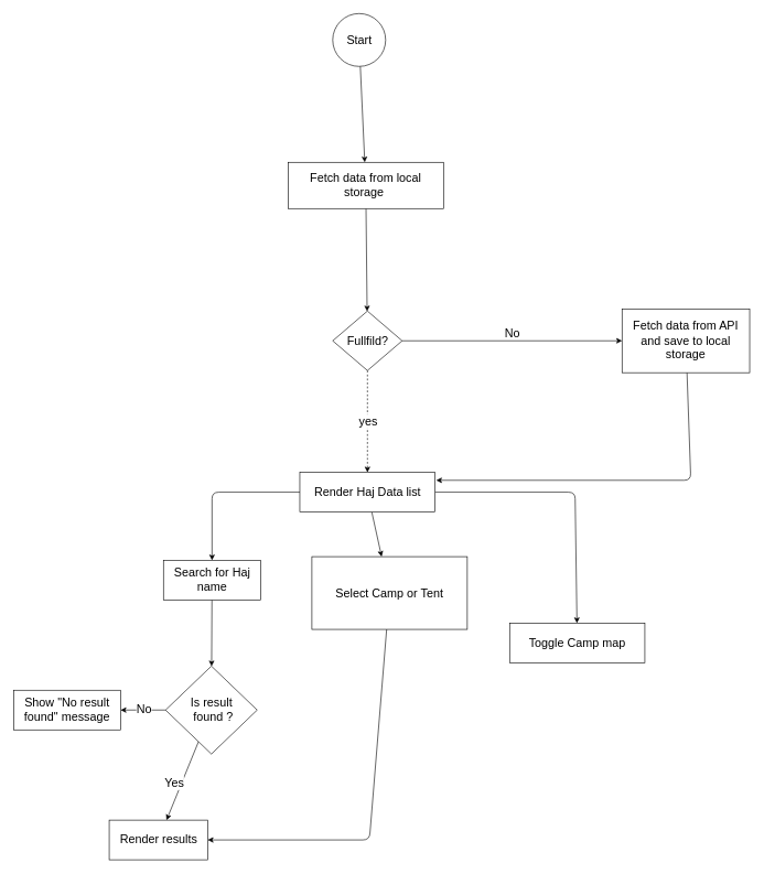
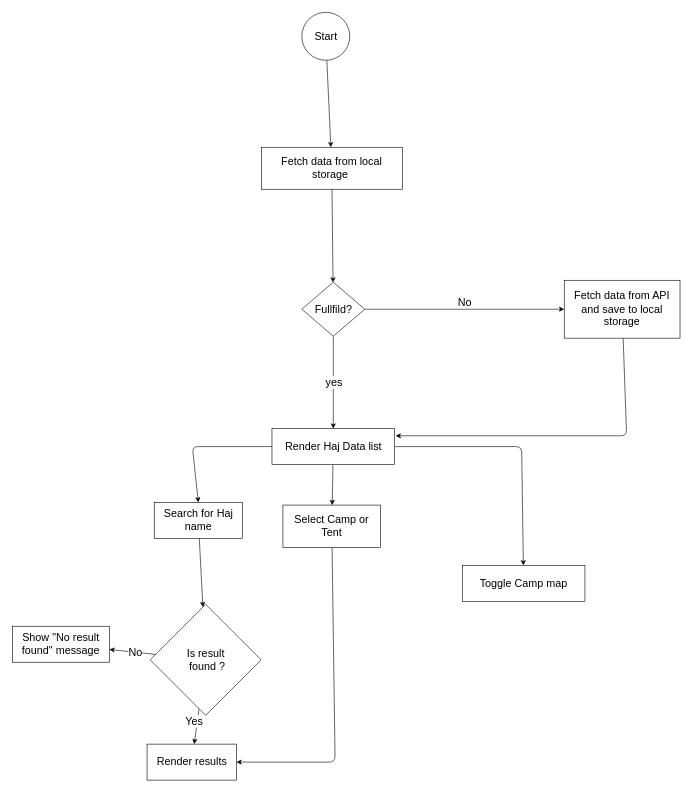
  <mxCell id="0" />
  <mxCell id="1" parent="0" />
  <mxCell id="2" value="" style="edgeStyle=none;html=1;" parent="1" source="3" target="9" edge="1"><mxGeometry relative="1" as="geometry"><mxPoint x="515" y="269" as="targetPoint" /></mxGeometry></mxCell>
  <mxCell id="3" value="&lt;font style=&quot;font-size: 18px;&quot;&gt;Start&lt;/font&gt;" style="ellipse;whiteSpace=wrap;html=1;aspect=fixed;" parent="1" vertex="1"><mxGeometry x="502.5" y="20" width="80" height="80" as="geometry" /></mxCell>
- <mxCell id="4" value="" style="edgeStyle=none;html=1;fontSize=18;dashed=1;" parent="1" source="7" target="13" edge="1"><mxGeometry relative="1" as="geometry" /></mxCell>
+ <mxCell id="4" value="" style="edgeStyle=none;html=1;fontSize=18;" parent="1" source="7" target="13" edge="1"><mxGeometry relative="1" as="geometry" /></mxCell>
  <mxCell id="5" value="yes" style="edgeLabel;html=1;align=center;verticalAlign=middle;resizable=0;points=[];fontSize=18;" parent="4" vertex="1" connectable="0"><mxGeometry x="0.382" y="-1" relative="1" as="geometry"><mxPoint x="1" y="-30" as="offset" /></mxGeometry></mxCell>
  <mxCell id="6" value="" style="edgeStyle=none;html=1;fontSize=18;" parent="1" source="7" target="15" edge="1"><mxGeometry relative="1" as="geometry" /></mxCell>
  <mxCell id="7" value="Fullfild?" style="rhombus;whiteSpace=wrap;html=1;fontSize=18;" parent="1" vertex="1"><mxGeometry x="502.5" y="470" width="105" height="90" as="geometry" /></mxCell>
  <mxCell id="8" value="" style="edgeStyle=none;html=1;fontSize=18;" parent="1" source="9" target="7" edge="1"><mxGeometry relative="1" as="geometry" /></mxCell>
  <mxCell id="9" value="Fetch data from local storage&amp;nbsp;" style="rounded=0;whiteSpace=wrap;html=1;fontSize=18;" parent="1" vertex="1"><mxGeometry x="435" y="245" width="235" height="70" as="geometry" /></mxCell>
  <mxCell id="10" value="" style="edgeStyle=none;html=1;fontSize=18;" parent="1" source="13" target="20" edge="1"><mxGeometry relative="1" as="geometry" /></mxCell>
  <mxCell id="11" value="" style="edgeStyle=none;html=1;" edge="1" parent="1" source="13" target="28"><mxGeometry relative="1" as="geometry"><Array as="points"><mxPoint x="869" y="744" /></Array></mxGeometry></mxCell>
  <mxCell id="12" style="edgeStyle=none;html=1;entryX=0.5;entryY=0;entryDx=0;entryDy=0;" edge="1" parent="1" source="13" target="18"><mxGeometry relative="1" as="geometry"><Array as="points"><mxPoint x="320" y="744" /></Array></mxGeometry></mxCell>
  <mxCell id="13" value="Render Haj Data list" style="whiteSpace=wrap;html=1;fontSize=18;" parent="1" vertex="1"><mxGeometry x="452.75" y="714" width="204.5" height="60" as="geometry" /></mxCell>
  <mxCell id="14" style="edgeStyle=none;html=1;fontSize=18;" parent="1" source="15" edge="1"><mxGeometry relative="1" as="geometry"><mxPoint x="659" y="726" as="targetPoint" /><Array as="points"><mxPoint x="1044" y="726" /></Array></mxGeometry></mxCell>
  <mxCell id="15" value="Fetch data from API and save to local storage" style="whiteSpace=wrap;html=1;fontSize=18;" parent="1" vertex="1"><mxGeometry x="940" y="466.75" width="193" height="96.5" as="geometry" /></mxCell>
  <mxCell id="16" value="No" style="text;html=1;align=center;verticalAlign=middle;resizable=0;points=[];autosize=1;strokeColor=none;fillColor=none;fontSize=18;" parent="1" vertex="1"><mxGeometry x="749" y="484" width="50" height="40" as="geometry" /></mxCell>
  <mxCell id="17" value="" style="edgeStyle=none;html=1;fontSize=18;" parent="1" source="18" target="25" edge="1"><mxGeometry relative="1" as="geometry" /></mxCell>
- <mxCell id="18" value="Search for Haj name" style="whiteSpace=wrap;html=1;fontSize=18;" parent="1" vertex="1"><mxGeometry x="246.5" y="847" width="147" height="60" as="geometry" /></mxCell>
+ <mxCell id="18" value="Search for Haj name" style="whiteSpace=wrap;html=1;fontSize=18;" parent="1" vertex="1"><mxGeometry x="256.5" y="837" width="147" height="60" as="geometry" /></mxCell>
  <mxCell id="19" style="edgeStyle=none;html=1;entryX=1;entryY=0.5;entryDx=0;entryDy=0;fontSize=18;" parent="1" source="20" target="26" edge="1"><mxGeometry relative="1" as="geometry"><Array as="points"><mxPoint x="558" y="1270" /></Array></mxGeometry></mxCell>
- <mxCell id="20" value="Select Camp or Tent" style="whiteSpace=wrap;html=1;fontSize=18;" parent="1" vertex="1"><mxGeometry x="471" y="841.5" width="235" height="110" as="geometry" /></mxCell>
+ <mxCell id="20" value="Select Camp or Tent" style="whiteSpace=wrap;html=1;fontSize=18;" parent="1" vertex="1"><mxGeometry x="471" y="841.5" width="163" height="71" as="geometry" /></mxCell>
  <mxCell id="21" value="" style="edgeStyle=none;html=1;fontSize=18;" parent="1" source="25" target="26" edge="1"><mxGeometry relative="1" as="geometry" /></mxCell>
  <mxCell id="22" value="Yes" style="edgeLabel;html=1;align=center;verticalAlign=middle;resizable=0;points=[];fontSize=18;" parent="21" vertex="1" connectable="0"><mxGeometry x="0.421" y="-3" relative="1" as="geometry"><mxPoint y="-21" as="offset" /></mxGeometry></mxCell>
  <mxCell id="23" value="" style="edgeStyle=none;html=1;fontSize=18;" parent="1" source="25" target="27" edge="1"><mxGeometry relative="1" as="geometry" /></mxCell>
  <mxCell id="24" value="No" style="edgeLabel;html=1;align=center;verticalAlign=middle;resizable=0;points=[];fontSize=18;" parent="23" vertex="1" connectable="0"><mxGeometry x="-0.474" y="-2" relative="1" as="geometry"><mxPoint x="-15" as="offset" /></mxGeometry></mxCell>
- <mxCell id="25" value="Is result&lt;br&gt;&amp;nbsp;found ?" style="rhombus;whiteSpace=wrap;html=1;fontSize=18;" parent="1" vertex="1"><mxGeometry x="249.75" y="1007" width="138.5" height="133" as="geometry" /></mxCell>
- <mxCell id="26" value="Render results" style="whiteSpace=wrap;html=1;fontSize=18;" parent="1" vertex="1"><mxGeometry x="164.5" y="1240" width="149" height="60" as="geometry" /></mxCell>
+ <mxCell id="25" value="Is result&lt;br&gt;&amp;nbsp;found ?" style="rhombus;whiteSpace=wrap;html=1;fontSize=18;" parent="1" vertex="1"><mxGeometry x="249.75" y="1007" width="185" height="185" as="geometry" /></mxCell>
+ <mxCell id="26" value="Render results" style="whiteSpace=wrap;html=1;fontSize=18;" parent="1" vertex="1"><mxGeometry x="244.5" y="1240" width="149" height="60" as="geometry" /></mxCell>
  <mxCell id="27" value="Show &quot;No result found&quot; message" style="whiteSpace=wrap;html=1;fontSize=18;" parent="1" vertex="1"><mxGeometry x="20.25" y="1043.5" width="161.5" height="60" as="geometry" /></mxCell>
  <mxCell id="28" value="Toggle Camp map" style="whiteSpace=wrap;html=1;fontSize=18;" vertex="1" parent="1"><mxGeometry x="770" y="942" width="204.5" height="60" as="geometry" /></mxCell>
